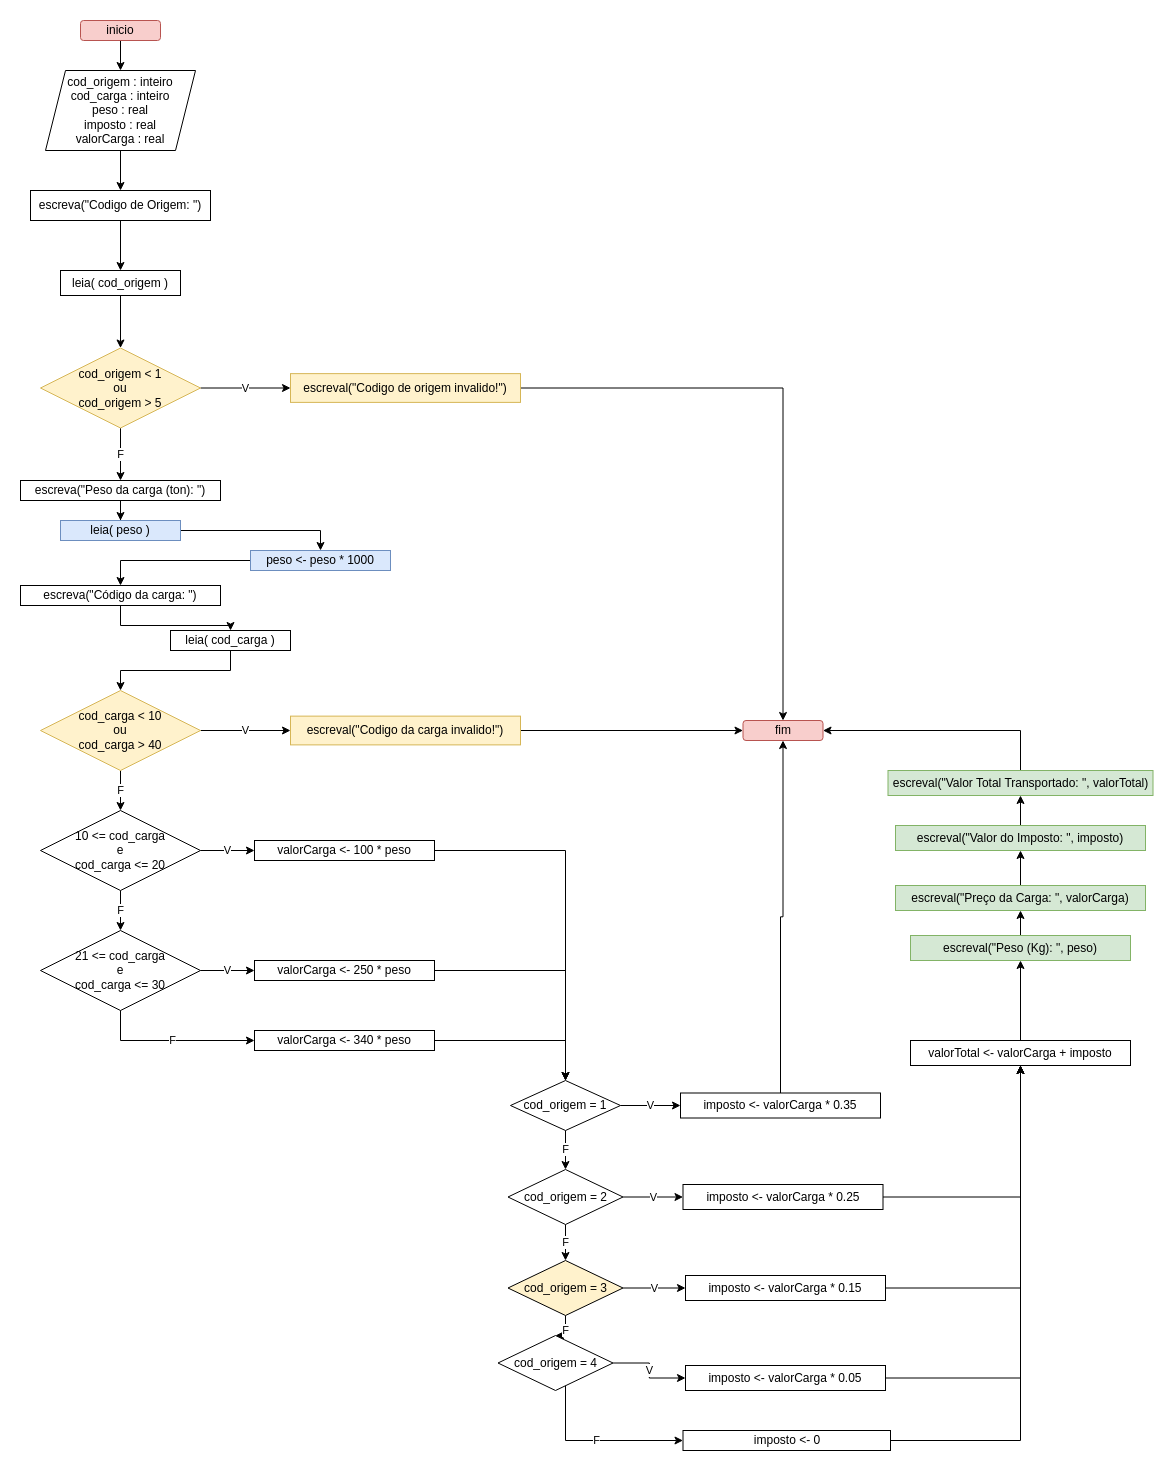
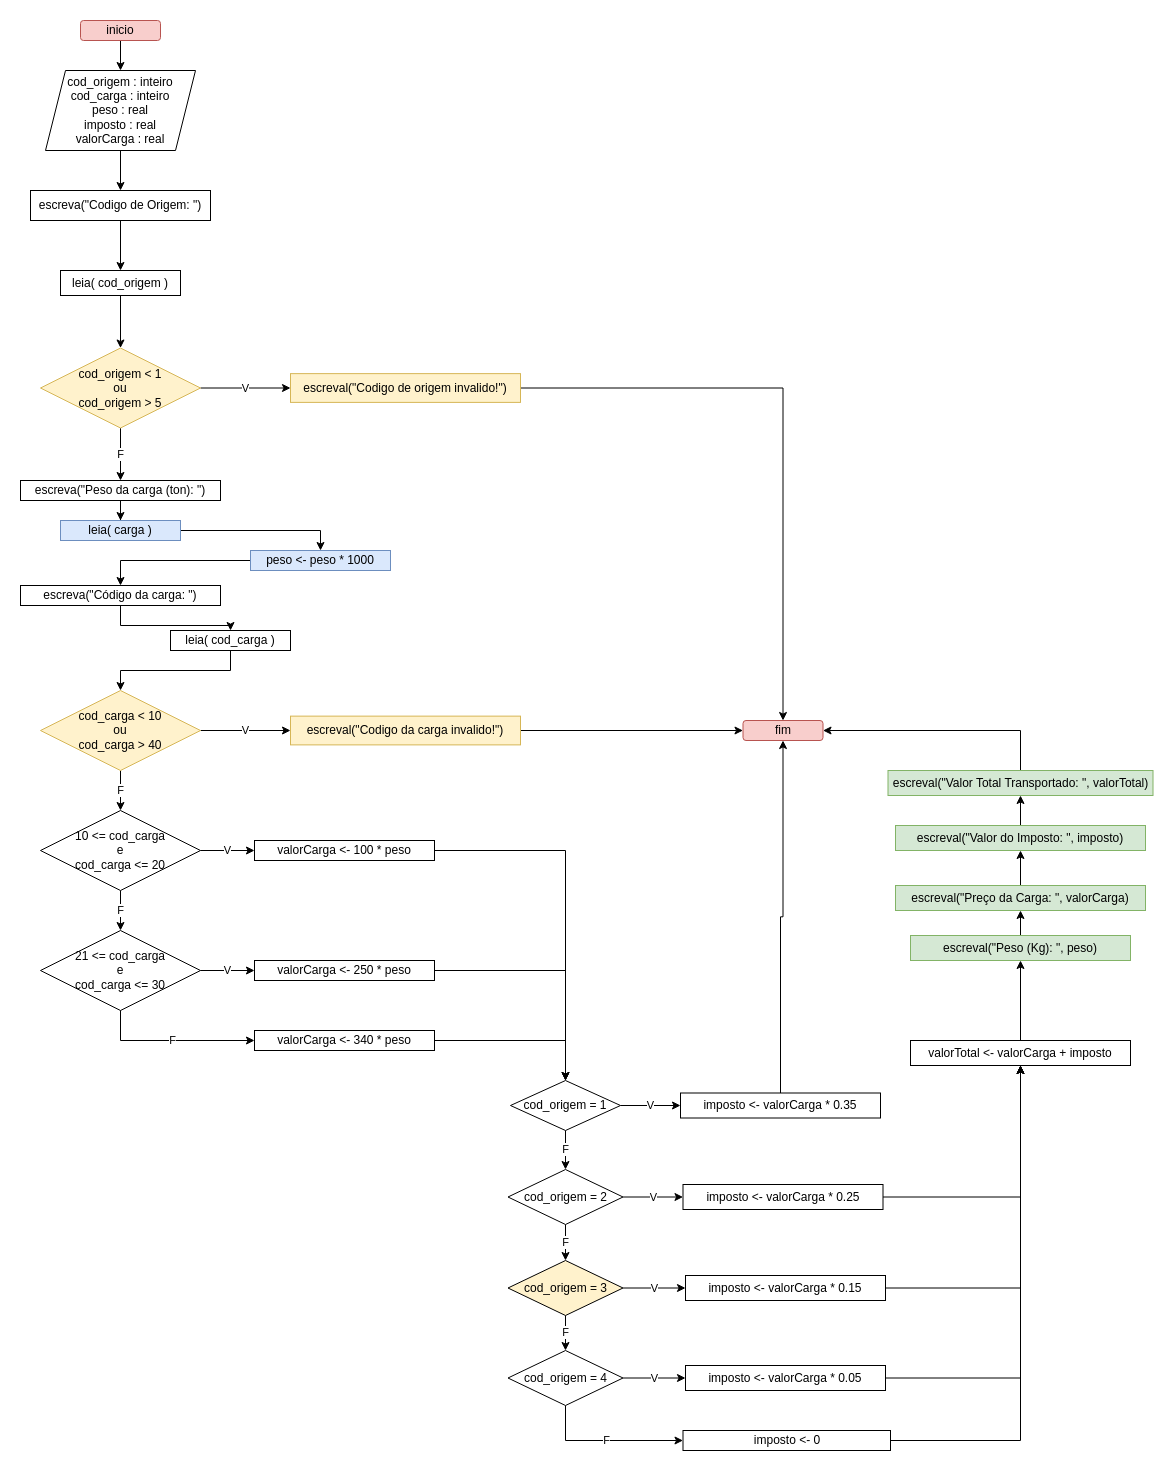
  <mxCell id="0" />
  <mxCell id="1" parent="0" />
  <mxCell id="2" style="edgeStyle=orthogonalEdgeStyle;rounded=0;orthogonalLoop=1;jettySize=auto;html=1;" edge="1" parent="1" source="3" target="6"><mxGeometry relative="1" as="geometry" /></mxCell>
  <mxCell id="3" value="inicio" style="rounded=1;whiteSpace=wrap;html=1;fillColor=#f8cecc;strokeColor=#b85450;" vertex="1" parent="1"><mxGeometry x="80" y="20" width="80" height="20" as="geometry" /></mxCell>
  <mxCell id="4" value="fim" style="rounded=1;whiteSpace=wrap;html=1;fillColor=#f8cecc;strokeColor=#b85450;" vertex="1" parent="1"><mxGeometry x="742.5" y="720" width="80" height="20" as="geometry" /></mxCell>
  <mxCell id="5" style="edgeStyle=orthogonalEdgeStyle;rounded=0;orthogonalLoop=1;jettySize=auto;html=1;" edge="1" parent="1" source="6" target="8"><mxGeometry relative="1" as="geometry"><mxPoint x="120" y="190" as="targetPoint" /></mxGeometry></mxCell>
  <mxCell id="6" value="cod_origem : inteiro&lt;br&gt;cod_carga : inteiro&lt;br&gt;peso : real&lt;br&gt;imposto : real&lt;br&gt;valorCarga : real" style="shape=parallelogram;perimeter=parallelogramPerimeter;whiteSpace=wrap;html=1;fixedSize=1;" vertex="1" parent="1"><mxGeometry x="45" y="70" width="150" height="80" as="geometry" /></mxCell>
  <mxCell id="7" value="" style="edgeStyle=orthogonalEdgeStyle;rounded=0;orthogonalLoop=1;jettySize=auto;html=1;" edge="1" parent="1" source="8" target="10"><mxGeometry relative="1" as="geometry" /></mxCell>
  <mxCell id="8" value="escreva(&quot;Codigo de Origem: &quot;)" style="rounded=0;whiteSpace=wrap;html=1;" vertex="1" parent="1"><mxGeometry x="30" y="190" width="180" height="30" as="geometry" /></mxCell>
  <mxCell id="9" value="" style="edgeStyle=orthogonalEdgeStyle;rounded=0;orthogonalLoop=1;jettySize=auto;html=1;" edge="1" parent="1" source="10" target="13"><mxGeometry relative="1" as="geometry" /></mxCell>
  <mxCell id="10" value="leia( cod_origem )" style="whiteSpace=wrap;html=1;rounded=0;" vertex="1" parent="1"><mxGeometry x="60" y="270" width="120" height="25" as="geometry" /></mxCell>
  <mxCell id="11" value="V" style="edgeStyle=orthogonalEdgeStyle;rounded=0;orthogonalLoop=1;jettySize=auto;html=1;" edge="1" parent="1" source="13" target="15"><mxGeometry relative="1" as="geometry" /></mxCell>
  <mxCell id="12" value="F" style="edgeStyle=orthogonalEdgeStyle;rounded=0;orthogonalLoop=1;jettySize=auto;html=1;" edge="1" parent="1" source="13" target="17"><mxGeometry relative="1" as="geometry" /></mxCell>
  <mxCell id="13" value="cod_origem &amp;lt; 1&lt;br&gt;ou&lt;br&gt;cod_origem &amp;gt; 5" style="rhombus;whiteSpace=wrap;html=1;rounded=0;fillColor=#fff2cc;strokeColor=#d6b656;" vertex="1" parent="1"><mxGeometry x="40" y="347.5" width="160" height="80" as="geometry" /></mxCell>
  <mxCell id="14" style="edgeStyle=orthogonalEdgeStyle;rounded=0;orthogonalLoop=1;jettySize=auto;html=1;" edge="1" parent="1" source="15" target="4"><mxGeometry relative="1" as="geometry" /></mxCell>
  <mxCell id="15" value="escreval(&quot;Codigo de origem invalido!&quot;)" style="whiteSpace=wrap;html=1;rounded=0;fillColor=#fff2cc;strokeColor=#d6b656;" vertex="1" parent="1"><mxGeometry x="290" y="373.13" width="230" height="28.75" as="geometry" /></mxCell>
  <mxCell id="16" style="edgeStyle=orthogonalEdgeStyle;rounded=0;orthogonalLoop=1;jettySize=auto;html=1;" edge="1" parent="1" source="17" target="19"><mxGeometry relative="1" as="geometry"><mxPoint x="120" y="540" as="targetPoint" /></mxGeometry></mxCell>
  <mxCell id="17" value="escreva(&quot;Peso da carga (ton): &quot;)" style="rounded=0;whiteSpace=wrap;html=1;" vertex="1" parent="1"><mxGeometry x="20" y="480" width="200" height="20" as="geometry" /></mxCell>
  <mxCell id="18" style="edgeStyle=orthogonalEdgeStyle;rounded=0;orthogonalLoop=1;jettySize=auto;html=1;" edge="1" parent="1" source="19" target="30"><mxGeometry relative="1" as="geometry" /></mxCell>
- <mxCell id="19" value="leia( peso )" style="rounded=0;whiteSpace=wrap;html=1;fillColor=#dae8fc;strokeColor=#6c8ebf;" vertex="1" parent="1"><mxGeometry x="60" y="520" width="120" height="20" as="geometry" /></mxCell>
+ <mxCell id="19" value="leia( carga )" style="rounded=0;whiteSpace=wrap;html=1;fillColor=#dae8fc;strokeColor=#6c8ebf;" vertex="1" parent="1"><mxGeometry x="60" y="520" width="120" height="20" as="geometry" /></mxCell>
  <mxCell id="20" style="edgeStyle=orthogonalEdgeStyle;rounded=0;orthogonalLoop=1;jettySize=auto;html=1;" edge="1" parent="1" source="21" target="23"><mxGeometry relative="1" as="geometry" /></mxCell>
  <mxCell id="21" value="escreva(&quot;Código da carga: &quot;)" style="rounded=0;whiteSpace=wrap;html=1;" vertex="1" parent="1"><mxGeometry x="20" y="585" width="200" height="20" as="geometry" /></mxCell>
  <mxCell id="22" style="edgeStyle=orthogonalEdgeStyle;rounded=0;orthogonalLoop=1;jettySize=auto;html=1;" edge="1" parent="1" source="23" target="26"><mxGeometry relative="1" as="geometry" /></mxCell>
  <mxCell id="23" value="leia( cod_carga )" style="rounded=0;whiteSpace=wrap;html=1;" vertex="1" parent="1"><mxGeometry x="170" y="630" width="120" height="20" as="geometry" /></mxCell>
  <mxCell id="24" value="V" style="edgeStyle=orthogonalEdgeStyle;rounded=0;orthogonalLoop=1;jettySize=auto;html=1;" edge="1" parent="1" source="26" target="28"><mxGeometry relative="1" as="geometry" /></mxCell>
  <mxCell id="25" value="F" style="edgeStyle=orthogonalEdgeStyle;rounded=0;orthogonalLoop=1;jettySize=auto;html=1;" edge="1" parent="1" source="26" target="33"><mxGeometry relative="1" as="geometry"><mxPoint x="120" y="820" as="targetPoint" /></mxGeometry></mxCell>
  <mxCell id="26" value="cod_carga &amp;lt; 10&lt;br&gt;ou&lt;br&gt;cod_carga &amp;gt; 40" style="rhombus;whiteSpace=wrap;html=1;rounded=0;fillColor=#fff2cc;strokeColor=#d6b656;" vertex="1" parent="1"><mxGeometry x="40" y="690" width="160" height="80" as="geometry" /></mxCell>
  <mxCell id="27" style="edgeStyle=orthogonalEdgeStyle;rounded=0;orthogonalLoop=1;jettySize=auto;html=1;" edge="1" parent="1" source="28" target="4"><mxGeometry relative="1" as="geometry"><mxPoint x="560" y="450" as="targetPoint" /></mxGeometry></mxCell>
  <mxCell id="28" value="escreval(&quot;Codigo da carga invalido!&quot;)" style="whiteSpace=wrap;html=1;rounded=0;fillColor=#fff2cc;strokeColor=#d6b656;" vertex="1" parent="1"><mxGeometry x="290" y="715.63" width="230" height="28.75" as="geometry" /></mxCell>
  <mxCell id="29" style="edgeStyle=orthogonalEdgeStyle;rounded=0;orthogonalLoop=1;jettySize=auto;html=1;" edge="1" parent="1" source="30" target="21"><mxGeometry relative="1" as="geometry" /></mxCell>
  <mxCell id="30" value="peso &amp;lt;- peso * 1000" style="rounded=0;whiteSpace=wrap;html=1;fillColor=#dae8fc;strokeColor=#6c8ebf;" vertex="1" parent="1"><mxGeometry x="250" y="550" width="140" height="20" as="geometry" /></mxCell>
  <mxCell id="31" value="V" style="edgeStyle=orthogonalEdgeStyle;rounded=0;orthogonalLoop=1;jettySize=auto;html=1;" edge="1" parent="1" source="33" target="35"><mxGeometry relative="1" as="geometry"><mxPoint x="270" y="850" as="targetPoint" /></mxGeometry></mxCell>
  <mxCell id="32" value="F" style="edgeStyle=orthogonalEdgeStyle;rounded=0;orthogonalLoop=1;jettySize=auto;html=1;" edge="1" parent="1" source="33" target="36"><mxGeometry relative="1" as="geometry"><mxPoint x="120" y="920" as="targetPoint" /></mxGeometry></mxCell>
  <mxCell id="33" value="10 &amp;lt;= cod_carga&lt;br&gt;e&lt;br&gt;cod_carga &amp;lt;= 20" style="rhombus;whiteSpace=wrap;html=1;rounded=0;" vertex="1" parent="1"><mxGeometry x="40" y="810" width="160" height="80" as="geometry" /></mxCell>
  <mxCell id="34" style="edgeStyle=orthogonalEdgeStyle;rounded=0;orthogonalLoop=1;jettySize=auto;html=1;" edge="1" parent="1" source="35" target="45"><mxGeometry relative="1" as="geometry"><mxPoint x="550" y="1080" as="targetPoint" /></mxGeometry></mxCell>
  <mxCell id="35" value="valorCarga &amp;lt;- 100 * peso" style="rounded=0;whiteSpace=wrap;html=1;" vertex="1" parent="1"><mxGeometry x="254" y="840" width="180" height="20" as="geometry" /></mxCell>
  <mxCell id="36" value="21 &amp;lt;= cod_carga&lt;br&gt;e&lt;br&gt;cod_carga &amp;lt;= 30" style="rhombus;whiteSpace=wrap;html=1;rounded=0;" vertex="1" parent="1"><mxGeometry x="40" y="930" width="160" height="80" as="geometry" /></mxCell>
  <mxCell id="37" value="V" style="edgeStyle=orthogonalEdgeStyle;rounded=0;orthogonalLoop=1;jettySize=auto;html=1;" edge="1" source="36" target="39" parent="1"><mxGeometry relative="1" as="geometry"><mxPoint x="270" y="970" as="targetPoint" /></mxGeometry></mxCell>
  <mxCell id="38" style="edgeStyle=orthogonalEdgeStyle;rounded=0;orthogonalLoop=1;jettySize=auto;html=1;" edge="1" parent="1" source="39" target="45"><mxGeometry relative="1" as="geometry" /></mxCell>
  <mxCell id="39" value="valorCarga &amp;lt;- 250 * peso" style="rounded=0;whiteSpace=wrap;html=1;" vertex="1" parent="1"><mxGeometry x="254" y="960" width="180" height="20" as="geometry" /></mxCell>
  <mxCell id="40" value="F" style="edgeStyle=orthogonalEdgeStyle;rounded=0;orthogonalLoop=1;jettySize=auto;html=1;" edge="1" source="36" parent="1" target="42"><mxGeometry relative="1" as="geometry"><mxPoint x="240" y="1040" as="targetPoint" /><Array as="points"><mxPoint x="120" y="1040" /></Array></mxGeometry></mxCell>
  <mxCell id="41" style="edgeStyle=orthogonalEdgeStyle;rounded=0;orthogonalLoop=1;jettySize=auto;html=1;" edge="1" parent="1" source="42" target="45"><mxGeometry relative="1" as="geometry" /></mxCell>
  <mxCell id="42" value="valorCarga &amp;lt;- 340 * peso" style="rounded=0;whiteSpace=wrap;html=1;" vertex="1" parent="1"><mxGeometry x="254" y="1030" width="180" height="20" as="geometry" /></mxCell>
  <mxCell id="43" value="V" style="edgeStyle=orthogonalEdgeStyle;rounded=0;orthogonalLoop=1;jettySize=auto;html=1;" edge="1" parent="1" source="45" target="47"><mxGeometry relative="1" as="geometry"><mxPoint x="680" y="1105" as="targetPoint" /></mxGeometry></mxCell>
  <mxCell id="44" value="F" style="edgeStyle=orthogonalEdgeStyle;rounded=0;orthogonalLoop=1;jettySize=auto;html=1;" edge="1" parent="1" source="45" target="49"><mxGeometry relative="1" as="geometry" /></mxCell>
  <mxCell id="45" value="&lt;span&gt;cod_origem = 1&lt;/span&gt;" style="rhombus;whiteSpace=wrap;html=1;" vertex="1" parent="1"><mxGeometry x="510" y="1080" width="110" height="50" as="geometry" /></mxCell>
  <mxCell id="46" style="edgeStyle=orthogonalEdgeStyle;rounded=0;orthogonalLoop=1;jettySize=auto;html=1;" edge="1" parent="1" source="47" target="4"><mxGeometry relative="1" as="geometry"><mxPoint x="970" y="1105" as="targetPoint" /></mxGeometry></mxCell>
  <mxCell id="47" value="imposto &amp;lt;- valorCarga * 0.35" style="rounded=0;whiteSpace=wrap;html=1;" vertex="1" parent="1"><mxGeometry x="680" y="1092.5" width="200" height="25" as="geometry" /></mxCell>
  <mxCell id="48" value="F" style="edgeStyle=orthogonalEdgeStyle;rounded=0;orthogonalLoop=1;jettySize=auto;html=1;" edge="1" parent="1" source="49" target="57"><mxGeometry relative="1" as="geometry" /></mxCell>
  <mxCell id="49" value="&lt;span&gt;cod_origem = 2&lt;/span&gt;" style="rhombus;whiteSpace=wrap;html=1;" vertex="1" parent="1"><mxGeometry x="507.5" y="1169" width="115" height="55" as="geometry" /></mxCell>
  <mxCell id="50" style="edgeStyle=orthogonalEdgeStyle;rounded=0;orthogonalLoop=1;jettySize=auto;html=1;" edge="1" parent="1" source="51" target="66"><mxGeometry relative="1" as="geometry" /></mxCell>
  <mxCell id="51" value="imposto &amp;lt;- valorCarga * 0.25" style="rounded=0;whiteSpace=wrap;html=1;" vertex="1" parent="1"><mxGeometry x="682.5" y="1184" width="200" height="25" as="geometry" /></mxCell>
  <mxCell id="52" value="V" style="edgeStyle=orthogonalEdgeStyle;rounded=0;orthogonalLoop=1;jettySize=auto;html=1;" edge="1" target="51" parent="1" source="49"><mxGeometry relative="1" as="geometry"><mxPoint x="682.5" y="1196.5" as="targetPoint" /><mxPoint x="622.5" y="1196.5" as="sourcePoint" /></mxGeometry></mxCell>
  <mxCell id="53" style="edgeStyle=orthogonalEdgeStyle;rounded=0;orthogonalLoop=1;jettySize=auto;html=1;" edge="1" parent="1" source="54" target="66"><mxGeometry relative="1" as="geometry" /></mxCell>
  <mxCell id="54" value="imposto &amp;lt;- valorCarga * 0.15" style="rounded=0;whiteSpace=wrap;html=1;" vertex="1" parent="1"><mxGeometry x="685" y="1275" width="200" height="25" as="geometry" /></mxCell>
  <mxCell id="55" value="V" style="edgeStyle=orthogonalEdgeStyle;rounded=0;orthogonalLoop=1;jettySize=auto;html=1;" edge="1" source="57" target="54" parent="1"><mxGeometry relative="1" as="geometry"><mxPoint x="685" y="1287.5" as="targetPoint" /><mxPoint x="625" y="1287.5" as="sourcePoint" /></mxGeometry></mxCell>
  <mxCell id="56" value="F" style="edgeStyle=orthogonalEdgeStyle;rounded=0;orthogonalLoop=1;jettySize=auto;html=1;" edge="1" parent="1" source="57" target="62"><mxGeometry relative="1" as="geometry" /></mxCell>
  <mxCell id="57" value="&lt;span&gt;cod_origem = 3&lt;/span&gt;" style="rhombus;whiteSpace=wrap;html=1;fillColor=#fff2cc;" vertex="1" parent="1"><mxGeometry x="507.5" y="1260" width="115" height="55" as="geometry" /></mxCell>
  <mxCell id="58" style="edgeStyle=orthogonalEdgeStyle;rounded=0;orthogonalLoop=1;jettySize=auto;html=1;" edge="1" parent="1" source="59" target="66"><mxGeometry relative="1" as="geometry" /></mxCell>
  <mxCell id="59" value="imposto &amp;lt;- valorCarga * 0.05" style="rounded=0;whiteSpace=wrap;html=1;" vertex="1" parent="1"><mxGeometry x="685" y="1365" width="200" height="25" as="geometry" /></mxCell>
  <mxCell id="60" value="V" style="edgeStyle=orthogonalEdgeStyle;rounded=0;orthogonalLoop=1;jettySize=auto;html=1;" edge="1" source="62" target="59" parent="1"><mxGeometry relative="1" as="geometry"><mxPoint x="685" y="1377.5" as="targetPoint" /><mxPoint x="625" y="1377.5" as="sourcePoint" /></mxGeometry></mxCell>
  <mxCell id="61" value="F" style="edgeStyle=orthogonalEdgeStyle;rounded=0;orthogonalLoop=1;jettySize=auto;html=1;" edge="1" parent="1" source="62" target="64"><mxGeometry relative="1" as="geometry"><Array as="points"><mxPoint x="565" y="1440" /></Array></mxGeometry></mxCell>
- <mxCell id="62" value="&lt;span&gt;cod_origem = 4&lt;/span&gt;" style="rhombus;whiteSpace=wrap;html=1;" vertex="1" parent="1"><mxGeometry x="497.5" y="1335" width="115" height="55" as="geometry" /></mxCell>
+ <mxCell id="62" value="&lt;span&gt;cod_origem = 4&lt;/span&gt;" style="rhombus;whiteSpace=wrap;html=1;" vertex="1" parent="1"><mxGeometry x="507.5" y="1350" width="115" height="55" as="geometry" /></mxCell>
  <mxCell id="63" style="edgeStyle=orthogonalEdgeStyle;rounded=0;orthogonalLoop=1;jettySize=auto;html=1;" edge="1" parent="1" source="64" target="66"><mxGeometry relative="1" as="geometry" /></mxCell>
  <mxCell id="64" value="&lt;span&gt;imposto &amp;lt;- 0&lt;/span&gt;" style="whiteSpace=wrap;html=1;" vertex="1" parent="1"><mxGeometry x="682.5" y="1430" width="207.5" height="20" as="geometry" /></mxCell>
  <mxCell id="65" style="edgeStyle=orthogonalEdgeStyle;rounded=0;orthogonalLoop=1;jettySize=auto;html=1;" edge="1" parent="1" source="66" target="68"><mxGeometry relative="1" as="geometry" /></mxCell>
  <mxCell id="66" value="valorTotal &amp;lt;- valorCarga + imposto" style="rounded=0;whiteSpace=wrap;html=1;" vertex="1" parent="1"><mxGeometry x="910" y="1040" width="220" height="25" as="geometry" /></mxCell>
  <mxCell id="67" style="edgeStyle=orthogonalEdgeStyle;rounded=0;orthogonalLoop=1;jettySize=auto;html=1;" edge="1" parent="1" source="68" target="70"><mxGeometry relative="1" as="geometry" /></mxCell>
  <mxCell id="68" value="escreval(&quot;Peso (Kg): &quot;, peso)" style="rounded=0;whiteSpace=wrap;html=1;fillColor=#d5e8d4;strokeColor=#82b366;" vertex="1" parent="1"><mxGeometry x="910" y="935" width="220" height="25" as="geometry" /></mxCell>
  <mxCell id="69" style="edgeStyle=orthogonalEdgeStyle;rounded=0;orthogonalLoop=1;jettySize=auto;html=1;" edge="1" parent="1" source="70" target="72"><mxGeometry relative="1" as="geometry" /></mxCell>
  <mxCell id="70" value="escreval(&quot;Preço da Carga: &quot;, valorCarga)" style="rounded=0;whiteSpace=wrap;html=1;fillColor=#d5e8d4;strokeColor=#82b366;" vertex="1" parent="1"><mxGeometry x="895" y="885" width="250" height="25" as="geometry" /></mxCell>
  <mxCell id="71" style="edgeStyle=orthogonalEdgeStyle;rounded=0;orthogonalLoop=1;jettySize=auto;html=1;" edge="1" parent="1" source="72" target="74"><mxGeometry relative="1" as="geometry" /></mxCell>
  <mxCell id="72" value="escreval(&quot;Valor do Imposto: &quot;, imposto)" style="rounded=0;whiteSpace=wrap;html=1;fillColor=#d5e8d4;strokeColor=#82b366;" vertex="1" parent="1"><mxGeometry x="895" y="825" width="250" height="25" as="geometry" /></mxCell>
  <mxCell id="73" style="edgeStyle=orthogonalEdgeStyle;rounded=0;orthogonalLoop=1;jettySize=auto;html=1;" edge="1" parent="1" source="74" target="4"><mxGeometry relative="1" as="geometry"><Array as="points"><mxPoint x="1020" y="730" /></Array></mxGeometry></mxCell>
  <mxCell id="74" value="escreval(&quot;Valor Total Transportado: &quot;, valorTotal)" style="rounded=0;whiteSpace=wrap;html=1;fillColor=#d5e8d4;strokeColor=#82b366;" vertex="1" parent="1"><mxGeometry x="887.5" y="770" width="265" height="25" as="geometry" /></mxCell>
